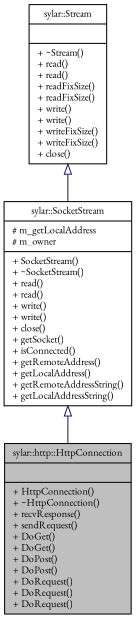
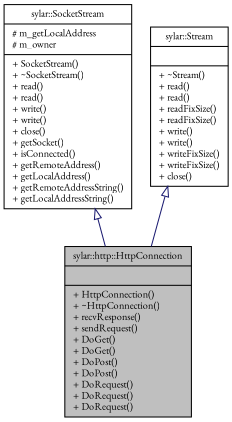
  digraph {
    fontname="EB Garamond"
    node [color=black fillcolor=white fontname="EB Garamond" fontsize=10 shape=record style=filled]
    edge [arrowtail=onormal color=midnightblue dir=back fontname="EB Garamond" fontsize=10 labelfontname=Helvetica labelfontsize=10 style=solid]
    n1 [fillcolor=grey75 fontcolor=black height=0.2 label="{sylar::http::HttpConnection\n||+ HttpConnection()\l+ ~HttpConnection()\l+ recvResponse()\l+ sendRequest()\l+ DoGet()\l+ DoGet()\l+ DoPost()\l+ DoPost()\l+ DoRequest()\l+ DoRequest()\l+ DoRequest()\l}" width=0.4]
    n2 [height=0.2 label="{sylar::SocketStream\n|# m_getLocalAddress\l# m_owner\l|+ SocketStream()\l+ ~SocketStream()\l+ read()\l+ read()\l+ write()\l+ write()\l+ close()\l+ getSocket()\l+ isConnected()\l+ getRemoteAddress()\l+ getLocalAddress()\l+ getRemoteAddressString()\l+ getLocalAddressString()\l}" width=0.4]
    n3 [height=0.2 label="{sylar::Stream\n||+ ~Stream()\l+ read()\l+ read()\l+ readFixSize()\l+ readFixSize()\l+ write()\l+ write()\l+ writeFixSize()\l+ writeFixSize()\l+ close()\l}" width=0.4]
    n2 -> n1
-   n3 -> n2
+   n3 -> n1
  }
